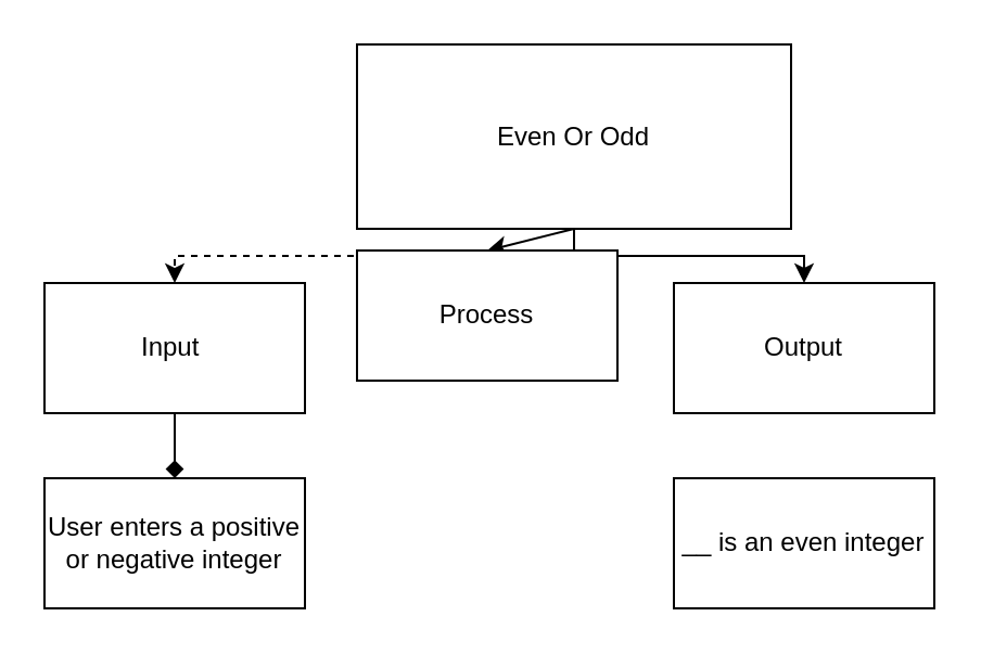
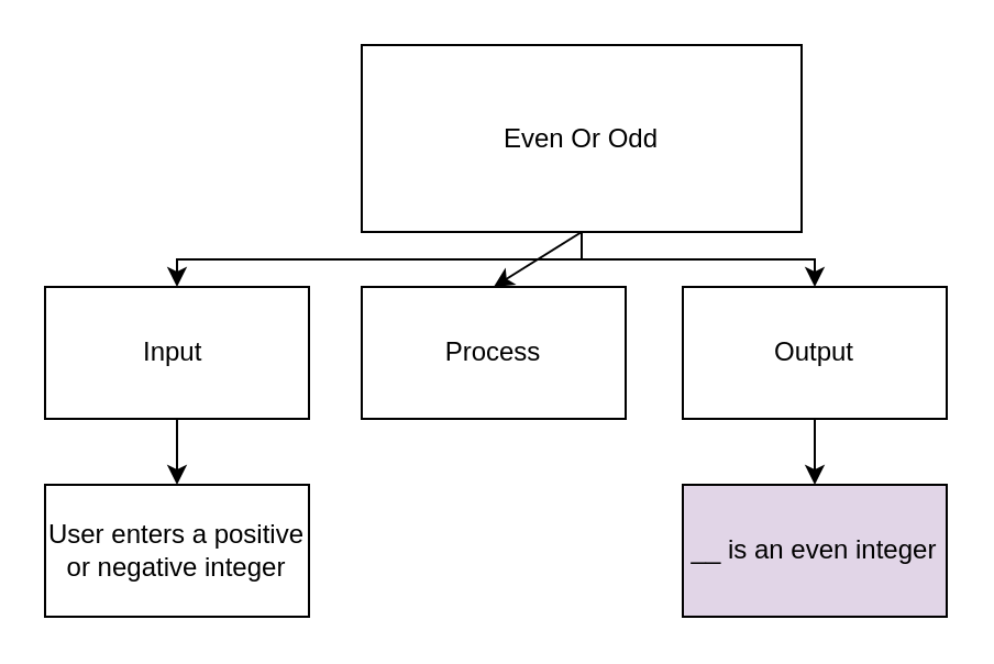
  <mxCell id="0" />
  <mxCell id="1" parent="0" />
  <mxCell id="2" style="edgeStyle=none;html=1;exitX=0.5;exitY=1;exitDx=0;exitDy=0;entryX=0.5;entryY=0;entryDx=0;entryDy=0;" edge="1" parent="1" source="5" target="8"><mxGeometry relative="1" as="geometry" /></mxCell>
- <mxCell id="3" style="edgeStyle=orthogonalEdgeStyle;html=1;exitX=0.5;exitY=1;exitDx=0;exitDy=0;entryX=0.5;entryY=0;entryDx=0;entryDy=0;rounded=0;dashed=1;" edge="1" parent="1" source="5" target="7"><mxGeometry relative="1" as="geometry" /></mxCell>
+ <mxCell id="3" style="edgeStyle=orthogonalEdgeStyle;html=1;exitX=0.5;exitY=1;exitDx=0;exitDy=0;entryX=0.5;entryY=0;entryDx=0;entryDy=0;rounded=0;" edge="1" parent="1" source="5" target="7"><mxGeometry relative="1" as="geometry" /></mxCell>
  <mxCell id="4" style="edgeStyle=orthogonalEdgeStyle;rounded=0;html=1;exitX=0.5;exitY=1;exitDx=0;exitDy=0;" edge="1" parent="1" source="5" target="10"><mxGeometry relative="1" as="geometry" /></mxCell>
  <mxCell id="5" value="Even Or Odd" style="rounded=0;whiteSpace=wrap;html=1;" vertex="1" parent="1"><mxGeometry x="164" y="20" width="200" height="85" as="geometry" /></mxCell>
- <mxCell id="6" style="edgeStyle=orthogonalEdgeStyle;rounded=0;html=1;exitX=0.5;exitY=1;exitDx=0;exitDy=0;entryX=0.5;entryY=0;entryDx=0;entryDy=0;endArrow=diamond;" edge="1" parent="1" source="7" target="11"><mxGeometry relative="1" as="geometry" /></mxCell>
+ <mxCell id="6" style="edgeStyle=orthogonalEdgeStyle;rounded=0;html=1;exitX=0.5;exitY=1;exitDx=0;exitDy=0;entryX=0.5;entryY=0;entryDx=0;entryDy=0;" edge="1" parent="1" source="7" target="11"><mxGeometry relative="1" as="geometry" /></mxCell>
  <mxCell id="7" value="Input&amp;nbsp;" style="rounded=0;whiteSpace=wrap;html=1;" vertex="1" parent="1"><mxGeometry x="20" y="130" width="120" height="60" as="geometry" /></mxCell>
- <mxCell id="8" value="Process" style="rounded=0;whiteSpace=wrap;html=1;" vertex="1" parent="1"><mxGeometry x="164" y="115" width="120" height="60" as="geometry" /></mxCell>
+ <mxCell id="8" value="Process" style="rounded=0;whiteSpace=wrap;html=1;" vertex="1" parent="1"><mxGeometry x="164" y="130" width="120" height="60" as="geometry" /></mxCell>
+ <mxCell id="9" style="edgeStyle=orthogonalEdgeStyle;rounded=0;html=1;exitX=0.5;exitY=1;exitDx=0;exitDy=0;entryX=0.5;entryY=0;entryDx=0;entryDy=0;" edge="1" parent="1" source="10" target="12"><mxGeometry relative="1" as="geometry" /></mxCell>
  <mxCell id="10" value="Output" style="rounded=0;whiteSpace=wrap;html=1;" vertex="1" parent="1"><mxGeometry x="310" y="130" width="120" height="60" as="geometry" /></mxCell>
  <mxCell id="11" value="User enters a positive or negative integer" style="rounded=0;whiteSpace=wrap;html=1;" vertex="1" parent="1"><mxGeometry x="20" y="220" width="120" height="60" as="geometry" /></mxCell>
- <mxCell id="12" value="__ is an even integer" style="rounded=0;whiteSpace=wrap;html=1;" vertex="1" parent="1"><mxGeometry x="310" y="220" width="120" height="60" as="geometry" /></mxCell>
+ <mxCell id="12" value="__ is an even integer" style="rounded=0;whiteSpace=wrap;html=1;fillColor=#e1d5e7;" vertex="1" parent="1"><mxGeometry x="310" y="220" width="120" height="60" as="geometry" /></mxCell>
